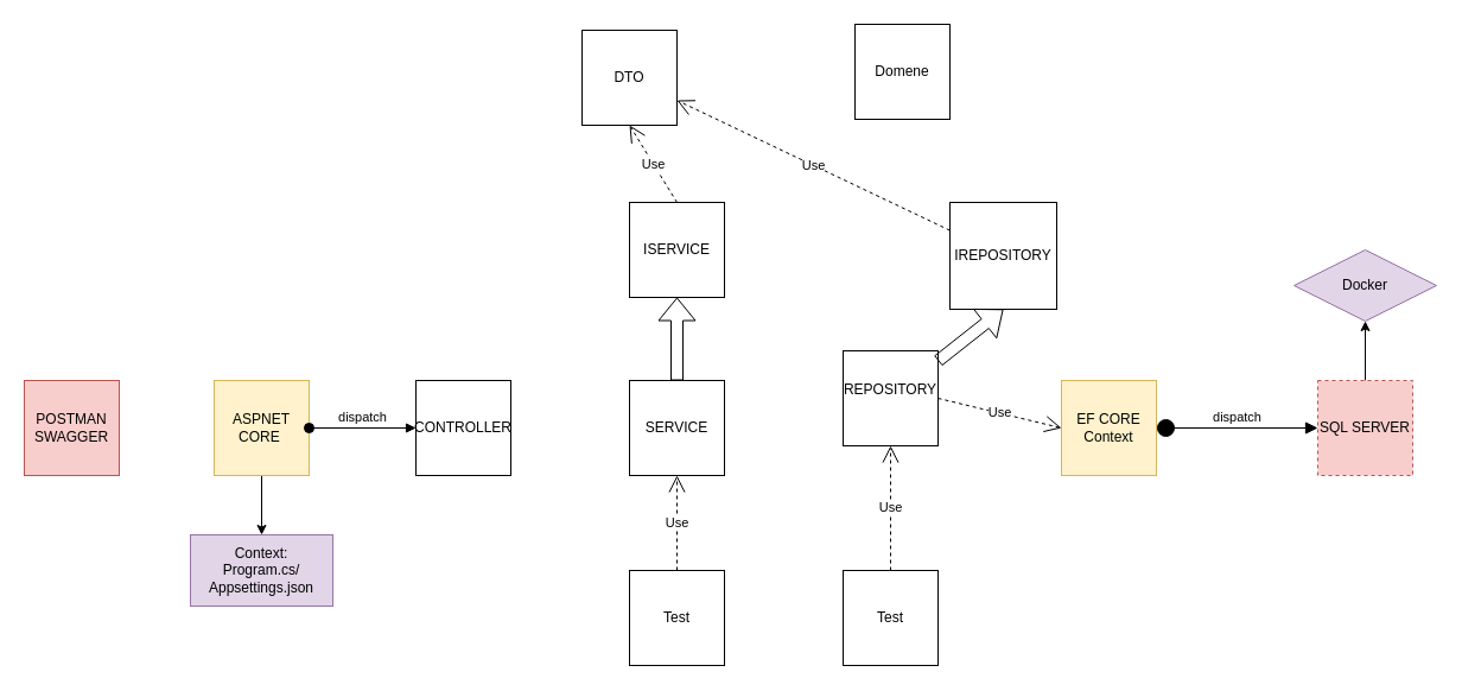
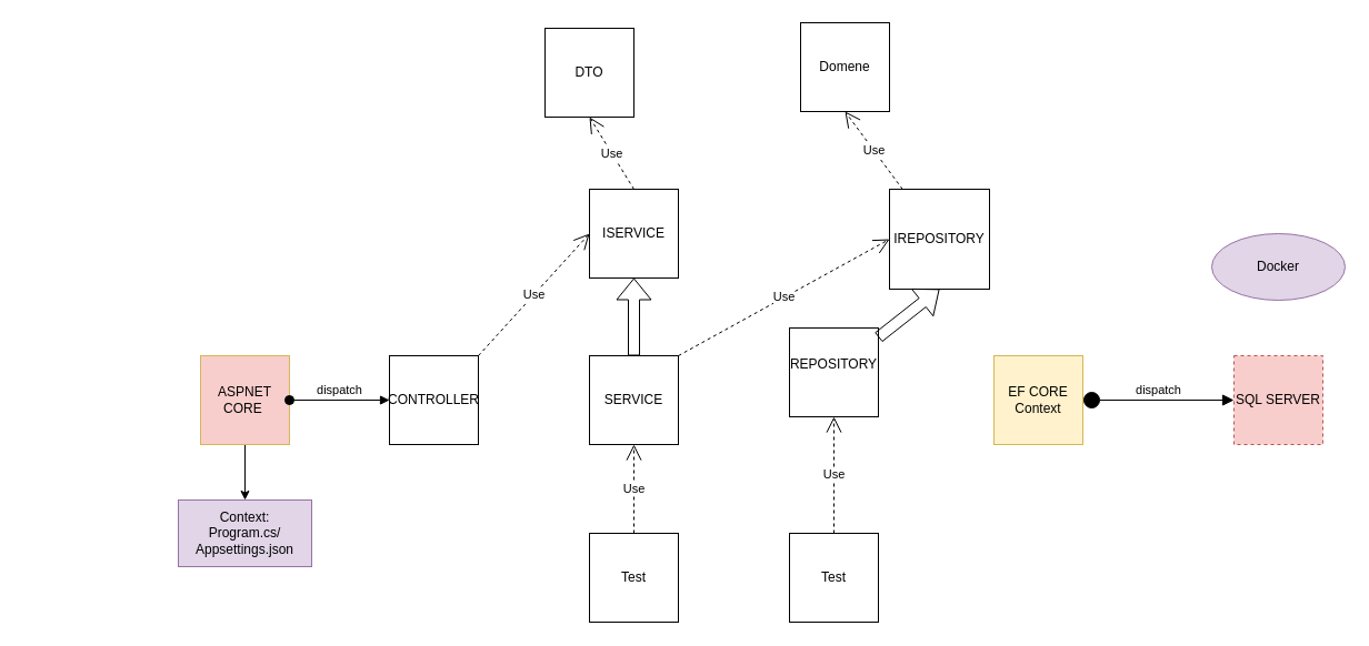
  <mxCell id="0" />
  <mxCell id="1" parent="0" />
  <mxCell id="2" value="CONTROLLER" style="whiteSpace=wrap;html=1;aspect=fixed;" vertex="1" parent="1"><mxGeometry x="350" y="320" width="80" height="80" as="geometry" /></mxCell>
  <mxCell id="3" value="SERVICE" style="whiteSpace=wrap;html=1;aspect=fixed;" vertex="1" parent="1"><mxGeometry x="530" y="320" width="80" height="80" as="geometry" /></mxCell>
  <mxCell id="4" value="EF CORE&lt;br&gt;Context" style="whiteSpace=wrap;html=1;aspect=fixed;fillColor=#fff2cc;strokeColor=#d6b656;" vertex="1" parent="1"><mxGeometry x="894" y="320" width="80" height="80" as="geometry" /></mxCell>
  <mxCell id="5" value="" style="edgeStyle=orthogonalEdgeStyle;rounded=0;orthogonalLoop=1;jettySize=auto;html=1;" edge="1" parent="1" source="6" target="16"><mxGeometry relative="1" as="geometry" /></mxCell>
- <mxCell id="6" value="ASPNET&lt;br&gt;CORE&amp;nbsp;" style="whiteSpace=wrap;html=1;aspect=fixed;fillColor=#fff2cc;strokeColor=#d6b656;" vertex="1" parent="1"><mxGeometry x="180" y="320" width="80" height="80" as="geometry" /></mxCell>
- <mxCell id="7" value="" style="edgeStyle=orthogonalEdgeStyle;rounded=0;orthogonalLoop=1;jettySize=auto;html=1;" edge="1" parent="1" source="8" target="17"><mxGeometry relative="1" as="geometry" /></mxCell>
+ <mxCell id="6" value="ASPNET&lt;br&gt;CORE&amp;nbsp;" style="whiteSpace=wrap;html=1;aspect=fixed;fillColor=#f8cecc;strokeColor=#d6b656;" vertex="1" parent="1"><mxGeometry x="180" y="320" width="80" height="80" as="geometry" /></mxCell>
  <mxCell id="8" value="SQL SERVER&lt;br&gt;" style="whiteSpace=wrap;html=1;aspect=fixed;fillColor=#f8cecc;strokeColor=#b85450;dashed=1;" vertex="1" parent="1"><mxGeometry x="1110" y="320" width="80" height="80" as="geometry" /></mxCell>
- <mxCell id="9" value="POSTMAN&lt;br&gt;SWAGGER" style="whiteSpace=wrap;html=1;aspect=fixed;fillColor=#f8cecc;strokeColor=#b85450;" vertex="1" parent="1"><mxGeometry x="20" y="320" width="80" height="80" as="geometry" /></mxCell>
  <mxCell id="10" value="REPOSITORY&lt;br&gt;&lt;br&gt;" style="whiteSpace=wrap;html=1;aspect=fixed;" vertex="1" parent="1"><mxGeometry x="710" y="295" width="80" height="80" as="geometry" /></mxCell>
+ <mxCell id="11" value="Use" style="endArrow=open;endSize=12;dashed=1;html=1;rounded=0;exitX=1;exitY=0;exitDx=0;exitDy=0;entryX=0;entryY=0.5;entryDx=0;entryDy=0;" edge="1" parent="1" source="2" target="20"><mxGeometry width="160" relative="1" as="geometry"><mxPoint x="460" y="460" as="sourcePoint" /><mxPoint x="620" y="460" as="targetPoint" /></mxGeometry></mxCell>
  <mxCell id="12" value="dispatch" style="html=1;verticalAlign=bottom;startArrow=oval;startFill=1;endArrow=block;startSize=8;rounded=0;exitX=1;exitY=0.5;exitDx=0;exitDy=0;entryX=0;entryY=0.5;entryDx=0;entryDy=0;" edge="1" parent="1" source="6" target="2"><mxGeometry width="60" relative="1" as="geometry"><mxPoint x="230" y="440" as="sourcePoint" /><mxPoint x="290" y="440" as="targetPoint" /></mxGeometry></mxCell>
- <mxCell id="14" value="Use" style="endArrow=open;endSize=12;dashed=1;html=1;rounded=0;entryX=0;entryY=0.5;entryDx=0;entryDy=0;exitX=1;exitY=0.5;exitDx=0;exitDy=0;" edge="1" parent="1" source="10" target="4"><mxGeometry width="160" relative="1" as="geometry"><mxPoint x="740" y="510" as="sourcePoint" /><mxPoint x="730" y="420" as="targetPoint" /></mxGeometry></mxCell>
+ <mxCell id="13" value="Use" style="endArrow=open;endSize=12;dashed=1;html=1;rounded=0;exitX=1;exitY=0;exitDx=0;exitDy=0;entryX=0;entryY=0.5;entryDx=0;entryDy=0;" edge="1" parent="1" source="3" target="21"><mxGeometry width="160" relative="1" as="geometry"><mxPoint x="570" y="420" as="sourcePoint" /><mxPoint x="730" y="420" as="targetPoint" /></mxGeometry></mxCell>
  <mxCell id="15" value="dispatch" style="html=1;verticalAlign=bottom;startArrow=circle;startFill=1;endArrow=block;startSize=6;endSize=8;rounded=0;entryX=0;entryY=0.5;entryDx=0;entryDy=0;exitX=1;exitY=0.5;exitDx=0;exitDy=0;" edge="1" parent="1" source="4" target="8"><mxGeometry width="80" relative="1" as="geometry"><mxPoint x="610" y="420" as="sourcePoint" /><mxPoint x="690" y="420" as="targetPoint" /><Array as="points" /></mxGeometry></mxCell>
  <mxCell id="16" value="Context:&lt;br&gt;Program.cs/&lt;br&gt;Appsettings.json&lt;br&gt;" style="whiteSpace=wrap;html=1;fillColor=#e1d5e7;strokeColor=#9673a6;" vertex="1" parent="1"><mxGeometry x="160" y="450" width="120" height="60" as="geometry" /></mxCell>
- <mxCell id="17" value="Docker&lt;br&gt;" style="rhombus;whiteSpace=wrap;html=1;fillColor=#e1d5e7;strokeColor=#9673a6;" vertex="1" parent="1"><mxGeometry x="1090" y="210" width="120" height="60" as="geometry" /></mxCell>
+ <mxCell id="17" value="Docker&lt;br&gt;" style="ellipse;whiteSpace=wrap;html=1;fillColor=#e1d5e7;strokeColor=#9673a6;" vertex="1" parent="1"><mxGeometry x="1090" y="210" width="120" height="60" as="geometry" /></mxCell>
  <mxCell id="18" value="Domene&lt;br&gt;" style="whiteSpace=wrap;html=1;aspect=fixed;" vertex="1" parent="1"><mxGeometry x="720" y="20" width="80" height="80" as="geometry" /></mxCell>
  <mxCell id="19" value="DTO&lt;br&gt;" style="whiteSpace=wrap;html=1;aspect=fixed;" vertex="1" parent="1"><mxGeometry x="490" y="25" width="80" height="80" as="geometry" /></mxCell>
  <mxCell id="20" value="ISERVICE" style="whiteSpace=wrap;html=1;aspect=fixed;" vertex="1" parent="1"><mxGeometry x="530" y="170" width="80" height="80" as="geometry" /></mxCell>
  <mxCell id="21" value="IREPOSITORY&lt;br&gt;" style="whiteSpace=wrap;html=1;aspect=fixed;" vertex="1" parent="1"><mxGeometry x="800" y="170" width="90" height="90" as="geometry" /></mxCell>
  <mxCell id="22" value="" style="shape=flexArrow;endArrow=classic;html=1;rounded=0;entryX=0.5;entryY=1;entryDx=0;entryDy=0;" edge="1" parent="1" target="20"><mxGeometry width="50" height="50" relative="1" as="geometry"><mxPoint x="570" y="320" as="sourcePoint" /><mxPoint x="580" y="530" as="targetPoint" /></mxGeometry></mxCell>
  <mxCell id="23" value="" style="shape=flexArrow;endArrow=classic;html=1;rounded=0;entryX=0.5;entryY=1;entryDx=0;entryDy=0;" edge="1" parent="1" source="10" target="21"><mxGeometry width="50" height="50" relative="1" as="geometry"><mxPoint x="620" y="420" as="sourcePoint" /><mxPoint x="670" y="370" as="targetPoint" /></mxGeometry></mxCell>
- <mxCell id="24" value="Use" style="endArrow=open;endSize=12;dashed=1;html=1;rounded=0;" edge="1" parent="1" source="21" target="19"><mxGeometry width="160" relative="1" as="geometry"><mxPoint y="390" as="sourcePoint" x="560" /><mxPoint x="720" y="390" as="targetPoint" /></mxGeometry></mxCell>
+ <mxCell id="24" value="Use" style="endArrow=open;endSize=12;dashed=1;html=1;rounded=0;entryX=0.5;entryY=1;entryDx=0;entryDy=0;" edge="1" parent="1" source="21" target="18"><mxGeometry width="160" relative="1" as="geometry"><mxPoint y="390" as="sourcePoint" x="560" /><mxPoint x="720" y="390" as="targetPoint" /></mxGeometry></mxCell>
  <mxCell id="25" value="Use" style="endArrow=open;endSize=12;dashed=1;html=1;rounded=0;entryX=0.5;entryY=1;entryDx=0;entryDy=0;" edge="1" parent="1" target="19"><mxGeometry width="160" relative="1" as="geometry"><mxPoint x="570" y="170" as="sourcePoint" /><mxPoint x="720" y="390" as="targetPoint" /></mxGeometry></mxCell>
  <mxCell id="26" value="Test" style="whiteSpace=wrap;html=1;aspect=fixed;" vertex="1" parent="1"><mxGeometry x="530" y="480" width="80" height="80" as="geometry" /></mxCell>
  <mxCell id="27" value="Use" style="endArrow=open;endSize=12;dashed=1;html=1;rounded=0;entryX=0.5;entryY=1;entryDx=0;entryDy=0;" edge="1" parent="1" source="26" target="3"><mxGeometry width="160" relative="1" as="geometry"><mxPoint y="350" as="sourcePoint" x="560" /><mxPoint x="720" y="350" as="targetPoint" /></mxGeometry></mxCell>
  <mxCell id="28" value="Test" style="whiteSpace=wrap;html=1;aspect=fixed;" vertex="1" parent="1"><mxGeometry x="710" y="480" width="80" height="80" as="geometry" /></mxCell>
  <mxCell id="29" value="Use" style="endArrow=open;endSize=12;dashed=1;html=1;rounded=0;entryX=0.5;entryY=1;entryDx=0;entryDy=0;exitX=0.5;exitY=0;exitDx=0;exitDy=0;" edge="1" parent="1" source="28" target="10"><mxGeometry width="160" relative="1" as="geometry"><mxPoint x="340" y="680" as="sourcePoint" /><mxPoint x="500" y="680" as="targetPoint" /></mxGeometry></mxCell>
